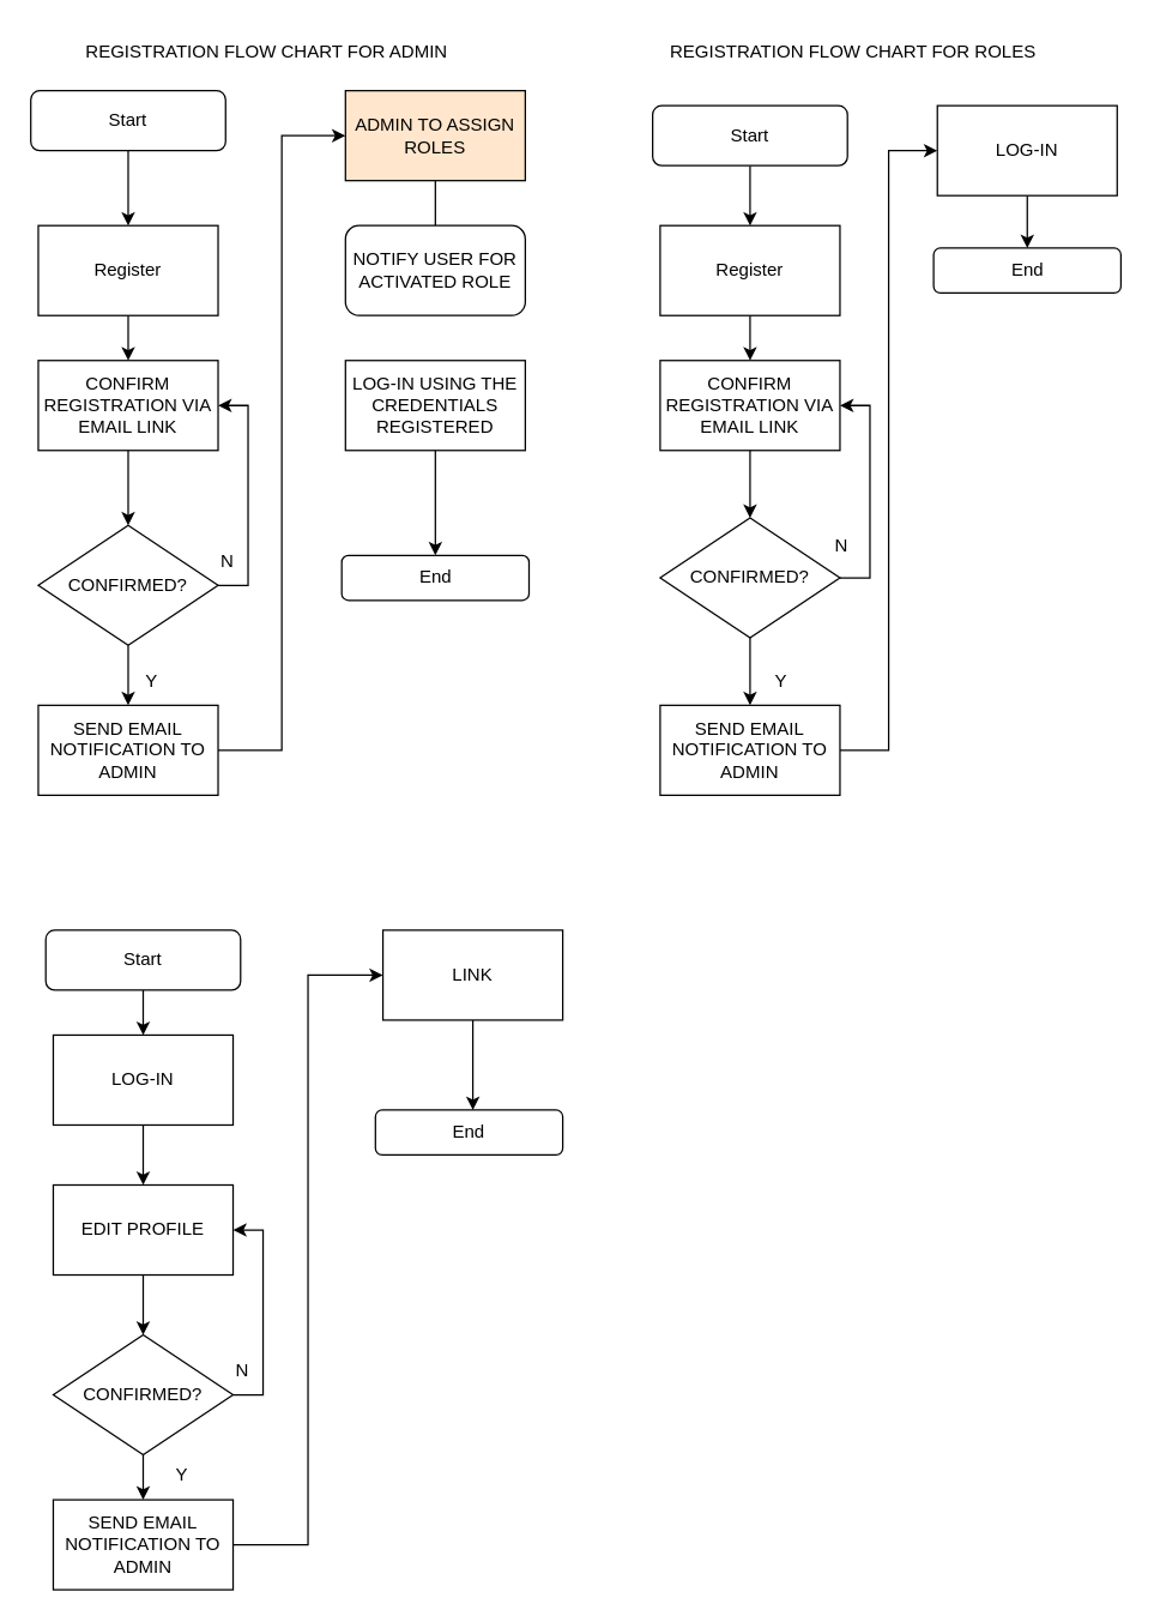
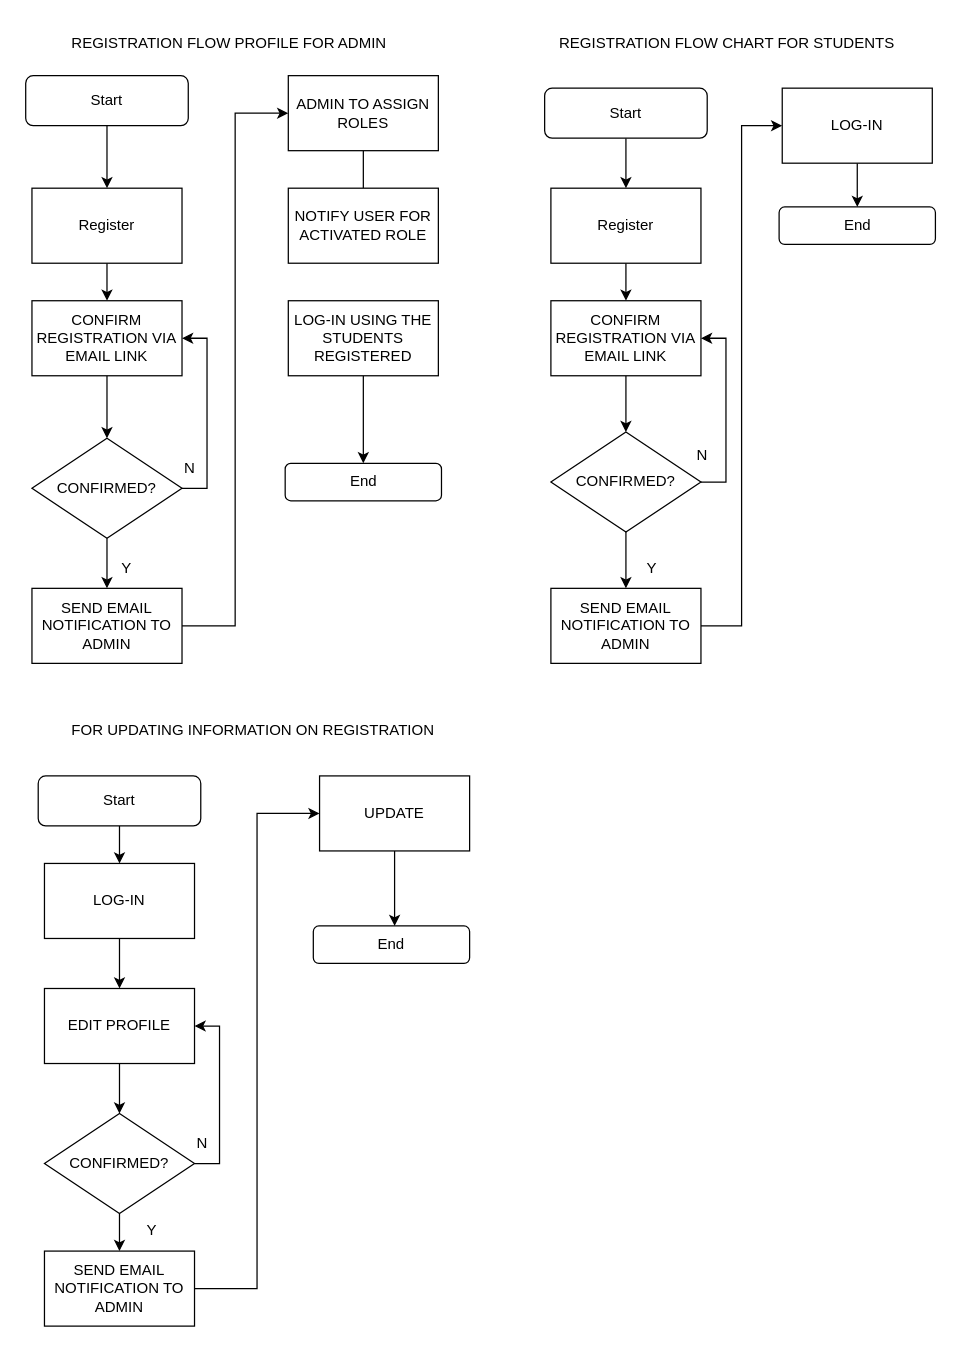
  <mxCell id="0" />
  <mxCell id="1" parent="0" />
  <mxCell id="2" value="" style="edgeStyle=orthogonalEdgeStyle;rounded=0;orthogonalLoop=1;jettySize=auto;html=1;" edge="1" parent="1" source="3" target="5"><mxGeometry relative="1" as="geometry" /></mxCell>
  <mxCell id="3" value="Start" style="rounded=1;whiteSpace=wrap;html=1;" vertex="1" parent="1"><mxGeometry x="20" y="60" width="130" height="40" as="geometry" /></mxCell>
  <mxCell id="4" value="" style="edgeStyle=orthogonalEdgeStyle;rounded=0;orthogonalLoop=1;jettySize=auto;html=1;" edge="1" parent="1" source="5" target="7"><mxGeometry relative="1" as="geometry" /></mxCell>
  <mxCell id="5" value="Register" style="rounded=0;whiteSpace=wrap;html=1;" vertex="1" parent="1"><mxGeometry x="25" y="150" width="120" height="60" as="geometry" /></mxCell>
  <mxCell id="6" value="" style="edgeStyle=orthogonalEdgeStyle;rounded=0;orthogonalLoop=1;jettySize=auto;html=1;" edge="1" parent="1" source="7" target="10"><mxGeometry relative="1" as="geometry" /></mxCell>
  <mxCell id="7" value="CONFIRM REGISTRATION VIA EMAIL LINK" style="rounded=0;whiteSpace=wrap;html=1;" vertex="1" parent="1"><mxGeometry x="25" y="240" width="120" height="60" as="geometry" /></mxCell>
  <mxCell id="8" style="edgeStyle=orthogonalEdgeStyle;rounded=0;orthogonalLoop=1;jettySize=auto;html=1;exitX=1;exitY=0.5;exitDx=0;exitDy=0;entryX=1;entryY=0.5;entryDx=0;entryDy=0;" edge="1" parent="1" source="10" target="7"><mxGeometry relative="1" as="geometry" /></mxCell>
  <mxCell id="9" style="edgeStyle=orthogonalEdgeStyle;rounded=0;orthogonalLoop=1;jettySize=auto;html=1;exitX=0.5;exitY=1;exitDx=0;exitDy=0;entryX=0.5;entryY=0;entryDx=0;entryDy=0;" edge="1" parent="1" source="10" target="12"><mxGeometry relative="1" as="geometry" /></mxCell>
  <mxCell id="10" value="CONFIRMED?" style="rhombus;whiteSpace=wrap;html=1;" vertex="1" parent="1"><mxGeometry x="25" y="350" width="120" height="80" as="geometry" /></mxCell>
  <mxCell id="11" style="edgeStyle=orthogonalEdgeStyle;rounded=0;orthogonalLoop=1;jettySize=auto;html=1;exitX=1;exitY=0.5;exitDx=0;exitDy=0;entryX=0;entryY=0.5;entryDx=0;entryDy=0;" edge="1" parent="1" source="12" target="14"><mxGeometry relative="1" as="geometry" /></mxCell>
  <mxCell id="12" value="SEND EMAIL NOTIFICATION TO ADMIN" style="rounded=0;whiteSpace=wrap;html=1;" vertex="1" parent="1"><mxGeometry x="25" y="470" width="120" height="60" as="geometry" /></mxCell>
  <mxCell id="13" value="" style="edgeStyle=orthogonalEdgeStyle;rounded=0;orthogonalLoop=1;jettySize=auto;html=1;endArrow=none;" edge="1" parent="1" source="14" target="15"><mxGeometry relative="1" as="geometry" /></mxCell>
- <mxCell id="14" value="ADMIN TO ASSIGN ROLES" style="rounded=0;whiteSpace=wrap;html=1;fillColor=#ffe6cc;" vertex="1" parent="1"><mxGeometry x="230" y="60" width="120" height="60" as="geometry" /></mxCell>
- <mxCell id="15" value="NOTIFY USER FOR ACTIVATED ROLE" style="whiteSpace=wrap;html=1;rounded=1;" vertex="1" parent="1"><mxGeometry x="230" y="150" width="120" height="60" as="geometry" /></mxCell>
+ <mxCell id="14" value="ADMIN TO ASSIGN ROLES" style="rounded=0;whiteSpace=wrap;html=1;" vertex="1" parent="1"><mxGeometry x="230" y="60" width="120" height="60" as="geometry" /></mxCell>
+ <mxCell id="15" value="NOTIFY USER FOR ACTIVATED ROLE" style="rounded=0;whiteSpace=wrap;html=1;" vertex="1" parent="1"><mxGeometry x="230" y="150" width="120" height="60" as="geometry" /></mxCell>
  <mxCell id="16" value="" style="edgeStyle=orthogonalEdgeStyle;rounded=0;orthogonalLoop=1;jettySize=auto;html=1;" edge="1" parent="1" source="17" target="18"><mxGeometry relative="1" as="geometry" /></mxCell>
- <mxCell id="17" value="LOG-IN USING THE CREDENTIALS REGISTERED" style="rounded=0;whiteSpace=wrap;html=1;" vertex="1" parent="1"><mxGeometry x="230" y="240" width="120" height="60" as="geometry" /></mxCell>
+ <mxCell id="17" value="LOG-IN USING THE STUDENTS REGISTERED" style="rounded=0;whiteSpace=wrap;html=1;" vertex="1" parent="1"><mxGeometry x="230" y="240" width="120" height="60" as="geometry" /></mxCell>
  <mxCell id="18" value="End" style="rounded=1;whiteSpace=wrap;html=1;" vertex="1" parent="1"><mxGeometry x="227.5" y="370" width="125" height="30" as="geometry" /></mxCell>
  <mxCell id="19" value="Y" style="text;whiteSpace=wrap;html=1;" vertex="1" parent="1"><mxGeometry x="95" y="440" width="30" height="30" as="geometry" /></mxCell>
  <mxCell id="20" value="N" style="text;whiteSpace=wrap;html=1;" vertex="1" parent="1"><mxGeometry x="145" y="360" width="30" height="30" as="geometry" /></mxCell>
- <mxCell id="21" value="REGISTRATION FLOW CHART FOR ADMIN" style="text;whiteSpace=wrap;html=1;" vertex="1" parent="1"><mxGeometry x="55" y="20" width="270" height="30" as="geometry" /></mxCell>
+ <mxCell id="21" value="REGISTRATION FLOW PROFILE FOR ADMIN" style="text;whiteSpace=wrap;html=1;" vertex="1" parent="1"><mxGeometry x="55" y="20" width="270" height="30" as="geometry" /></mxCell>
  <mxCell id="22" style="edgeStyle=orthogonalEdgeStyle;rounded=0;orthogonalLoop=1;jettySize=auto;html=1;exitX=0.5;exitY=1;exitDx=0;exitDy=0;" edge="1" parent="1" source="3" target="3"><mxGeometry relative="1" as="geometry" /></mxCell>
  <mxCell id="23" style="edgeStyle=orthogonalEdgeStyle;rounded=0;orthogonalLoop=1;jettySize=auto;html=1;exitX=0.5;exitY=1;exitDx=0;exitDy=0;entryX=0.5;entryY=0;entryDx=0;entryDy=0;" edge="1" parent="1" source="24" target="26"><mxGeometry relative="1" as="geometry" /></mxCell>
  <mxCell id="24" value="Start" style="rounded=1;whiteSpace=wrap;html=1;" vertex="1" parent="1"><mxGeometry x="435" y="70" width="130" height="40" as="geometry" /></mxCell>
  <mxCell id="25" value="" style="edgeStyle=orthogonalEdgeStyle;rounded=0;orthogonalLoop=1;jettySize=auto;html=1;" edge="1" parent="1" source="26" target="28"><mxGeometry relative="1" as="geometry" /></mxCell>
  <mxCell id="26" value="Register" style="rounded=0;whiteSpace=wrap;html=1;" vertex="1" parent="1"><mxGeometry x="440" y="150" width="120" height="60" as="geometry" /></mxCell>
  <mxCell id="27" value="" style="edgeStyle=orthogonalEdgeStyle;rounded=0;orthogonalLoop=1;jettySize=auto;html=1;" edge="1" parent="1" source="28" target="31"><mxGeometry relative="1" as="geometry" /></mxCell>
  <mxCell id="28" value="CONFIRM REGISTRATION VIA EMAIL LINK" style="rounded=0;whiteSpace=wrap;html=1;" vertex="1" parent="1"><mxGeometry x="440" y="240" width="120" height="60" as="geometry" /></mxCell>
  <mxCell id="29" style="edgeStyle=orthogonalEdgeStyle;rounded=0;orthogonalLoop=1;jettySize=auto;html=1;exitX=1;exitY=0.5;exitDx=0;exitDy=0;entryX=1;entryY=0.5;entryDx=0;entryDy=0;" edge="1" parent="1" source="31" target="28"><mxGeometry relative="1" as="geometry" /></mxCell>
  <mxCell id="30" value="" style="edgeStyle=orthogonalEdgeStyle;rounded=0;orthogonalLoop=1;jettySize=auto;html=1;" edge="1" parent="1" source="31" target="33"><mxGeometry relative="1" as="geometry" /></mxCell>
  <mxCell id="31" value="CONFIRMED?" style="rhombus;whiteSpace=wrap;html=1;" vertex="1" parent="1"><mxGeometry x="440" y="345" width="120" height="80" as="geometry" /></mxCell>
  <mxCell id="32" style="edgeStyle=orthogonalEdgeStyle;rounded=0;orthogonalLoop=1;jettySize=auto;html=1;entryX=0;entryY=0.5;entryDx=0;entryDy=0;" edge="1" parent="1" source="33" target="37"><mxGeometry relative="1" as="geometry" /></mxCell>
  <mxCell id="33" value="SEND EMAIL NOTIFICATION TO ADMIN" style="rounded=0;whiteSpace=wrap;html=1;" vertex="1" parent="1"><mxGeometry x="440" y="470" width="120" height="60" as="geometry" /></mxCell>
  <mxCell id="34" value="Y" style="text;whiteSpace=wrap;html=1;" vertex="1" parent="1"><mxGeometry x="515" y="440" width="30" height="30" as="geometry" /></mxCell>
  <mxCell id="35" value="N" style="text;whiteSpace=wrap;html=1;" vertex="1" parent="1"><mxGeometry x="555" y="350" width="30" height="30" as="geometry" /></mxCell>
  <mxCell id="36" value="" style="edgeStyle=orthogonalEdgeStyle;rounded=0;orthogonalLoop=1;jettySize=auto;html=1;" edge="1" parent="1" source="37" target="38"><mxGeometry relative="1" as="geometry" /></mxCell>
  <mxCell id="37" value="LOG-IN" style="rounded=0;whiteSpace=wrap;html=1;" vertex="1" parent="1"><mxGeometry x="625" y="70" width="120" height="60" as="geometry" /></mxCell>
  <mxCell id="38" value="End" style="rounded=1;whiteSpace=wrap;html=1;" vertex="1" parent="1"><mxGeometry x="622.5" y="165" width="125" height="30" as="geometry" /></mxCell>
- <mxCell id="39" value="REGISTRATION FLOW CHART FOR ROLES" style="text;whiteSpace=wrap;html=1;" vertex="1" parent="1"><mxGeometry x="445" y="20" width="290" height="30" as="geometry" /></mxCell>
+ <mxCell id="39" value="REGISTRATION FLOW CHART FOR STUDENTS" style="text;whiteSpace=wrap;html=1;" vertex="1" parent="1"><mxGeometry x="445" y="20" width="290" height="30" as="geometry" /></mxCell>
+ <mxCell id="40" value="FOR UPDATING INFORMATION ON REGISTRATION" style="text;whiteSpace=wrap;html=1;" vertex="1" parent="1"><mxGeometry x="55" y="570" width="300" height="30" as="geometry" /></mxCell>
  <mxCell id="41" value="" style="edgeStyle=orthogonalEdgeStyle;rounded=0;orthogonalLoop=1;jettySize=auto;html=1;" edge="1" parent="1" source="42" target="44"><mxGeometry relative="1" as="geometry" /></mxCell>
  <mxCell id="42" value="Start" style="rounded=1;whiteSpace=wrap;html=1;" vertex="1" parent="1"><mxGeometry x="30" y="620" width="130" height="40" as="geometry" /></mxCell>
  <mxCell id="43" value="" style="edgeStyle=orthogonalEdgeStyle;rounded=0;orthogonalLoop=1;jettySize=auto;html=1;" edge="1" parent="1" source="44" target="46"><mxGeometry relative="1" as="geometry" /></mxCell>
  <mxCell id="44" value="LOG-IN" style="rounded=0;whiteSpace=wrap;html=1;" vertex="1" parent="1"><mxGeometry x="35" y="690" width="120" height="60" as="geometry" /></mxCell>
  <mxCell id="45" value="" style="edgeStyle=orthogonalEdgeStyle;rounded=0;orthogonalLoop=1;jettySize=auto;html=1;" edge="1" parent="1" source="46" target="49"><mxGeometry relative="1" as="geometry" /></mxCell>
  <mxCell id="46" value="EDIT PROFILE" style="rounded=0;whiteSpace=wrap;html=1;" vertex="1" parent="1"><mxGeometry x="35" y="790" width="120" height="60" as="geometry" /></mxCell>
  <mxCell id="47" value="" style="edgeStyle=orthogonalEdgeStyle;rounded=0;orthogonalLoop=1;jettySize=auto;html=1;" edge="1" parent="1" source="49" target="51"><mxGeometry relative="1" as="geometry" /></mxCell>
  <mxCell id="48" style="edgeStyle=elbowEdgeStyle;rounded=0;orthogonalLoop=1;jettySize=auto;html=1;entryX=1;entryY=0.5;entryDx=0;entryDy=0;" edge="1" parent="1" source="49" target="46"><mxGeometry relative="1" as="geometry"><Array as="points"><mxPoint x="175" y="870" /></Array></mxGeometry></mxCell>
  <mxCell id="49" value="CONFIRMED?" style="rhombus;whiteSpace=wrap;html=1;" vertex="1" parent="1"><mxGeometry x="35" y="890" width="120" height="80" as="geometry" /></mxCell>
  <mxCell id="50" style="edgeStyle=elbowEdgeStyle;rounded=0;orthogonalLoop=1;jettySize=auto;html=1;" edge="1" parent="1" source="51" target="53"><mxGeometry relative="1" as="geometry" /></mxCell>
  <mxCell id="51" value="SEND EMAIL NOTIFICATION TO ADMIN" style="rounded=0;whiteSpace=wrap;html=1;" vertex="1" parent="1"><mxGeometry x="35" y="1000" width="120" height="60" as="geometry" /></mxCell>
  <mxCell id="52" value="" style="edgeStyle=elbowEdgeStyle;rounded=0;orthogonalLoop=1;jettySize=auto;html=1;" edge="1" parent="1" source="53" target="54"><mxGeometry relative="1" as="geometry" /></mxCell>
- <mxCell id="53" value="LINK" style="rounded=0;whiteSpace=wrap;html=1;" vertex="1" parent="1"><mxGeometry x="255" y="620" width="120" height="60" as="geometry" /></mxCell>
+ <mxCell id="53" value="UPDATE" style="rounded=0;whiteSpace=wrap;html=1;" vertex="1" parent="1"><mxGeometry x="255" y="620" width="120" height="60" as="geometry" /></mxCell>
  <mxCell id="54" value="End" style="rounded=1;whiteSpace=wrap;html=1;" vertex="1" parent="1"><mxGeometry x="250" y="740" width="125" height="30" as="geometry" /></mxCell>
  <mxCell id="55" value="Y" style="text;whiteSpace=wrap;html=1;" vertex="1" parent="1"><mxGeometry x="115" y="970" width="30" height="30" as="geometry" /></mxCell>
  <mxCell id="56" value="N" style="text;whiteSpace=wrap;html=1;" vertex="1" parent="1"><mxGeometry x="155" y="900" width="30" height="30" as="geometry" /></mxCell>
